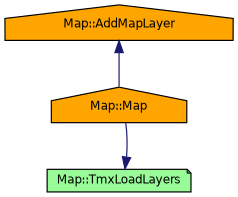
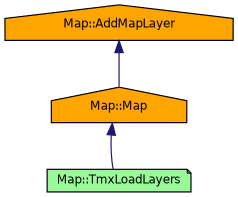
  digraph {
    rankdir=TB
    node [color=black fillcolor=orange fontname=Helvetica fontsize=10 shape=house style=filled]
    edge [color=midnightblue dir=back fontname=Helvetica fontsize=10 labelfontname=Helvetica labelfontsize=10 style=solid]
    n1 [fontcolor=black height=0.2 label="Map::AddMapLayer" width=0.4]
    n2 [height=0.2 label="Map::Map" width=0.4]
    n3 [fillcolor=palegreen height=0.2 label="Map::TmxLoadLayers" shape=note width=0.4]
    n1 -> n2
-   n3 -> n2
+   n2 -> n3
  }
